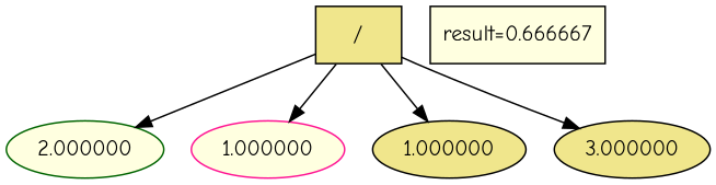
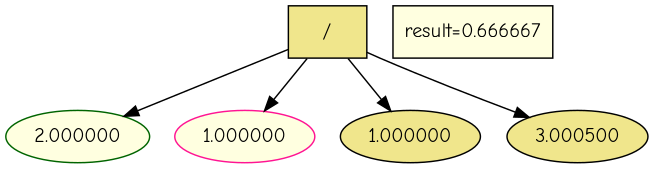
  digraph {
    fontname="Comic Neue"
    node [fillcolor=khaki style=filled color=black fontname="Comic Neue"]
    edge [fontname="Comic Neue"]
    n1 [label="/" shape=box]
    n2 [fillcolor=lightyellow label=2.000000 color=darkgreen]
    n3 [fillcolor=lightyellow label=1.000000 color=deeppink]
    n4 [label=1.000000]
-   n5 [label=3.000000]
+   n5 [label=3.000500]
    "result=0.666667" [shape=box fillcolor=lightyellow]
    n1 -> n2
    n1 -> n3
    n1 -> n4
    n1 -> n5
  }
